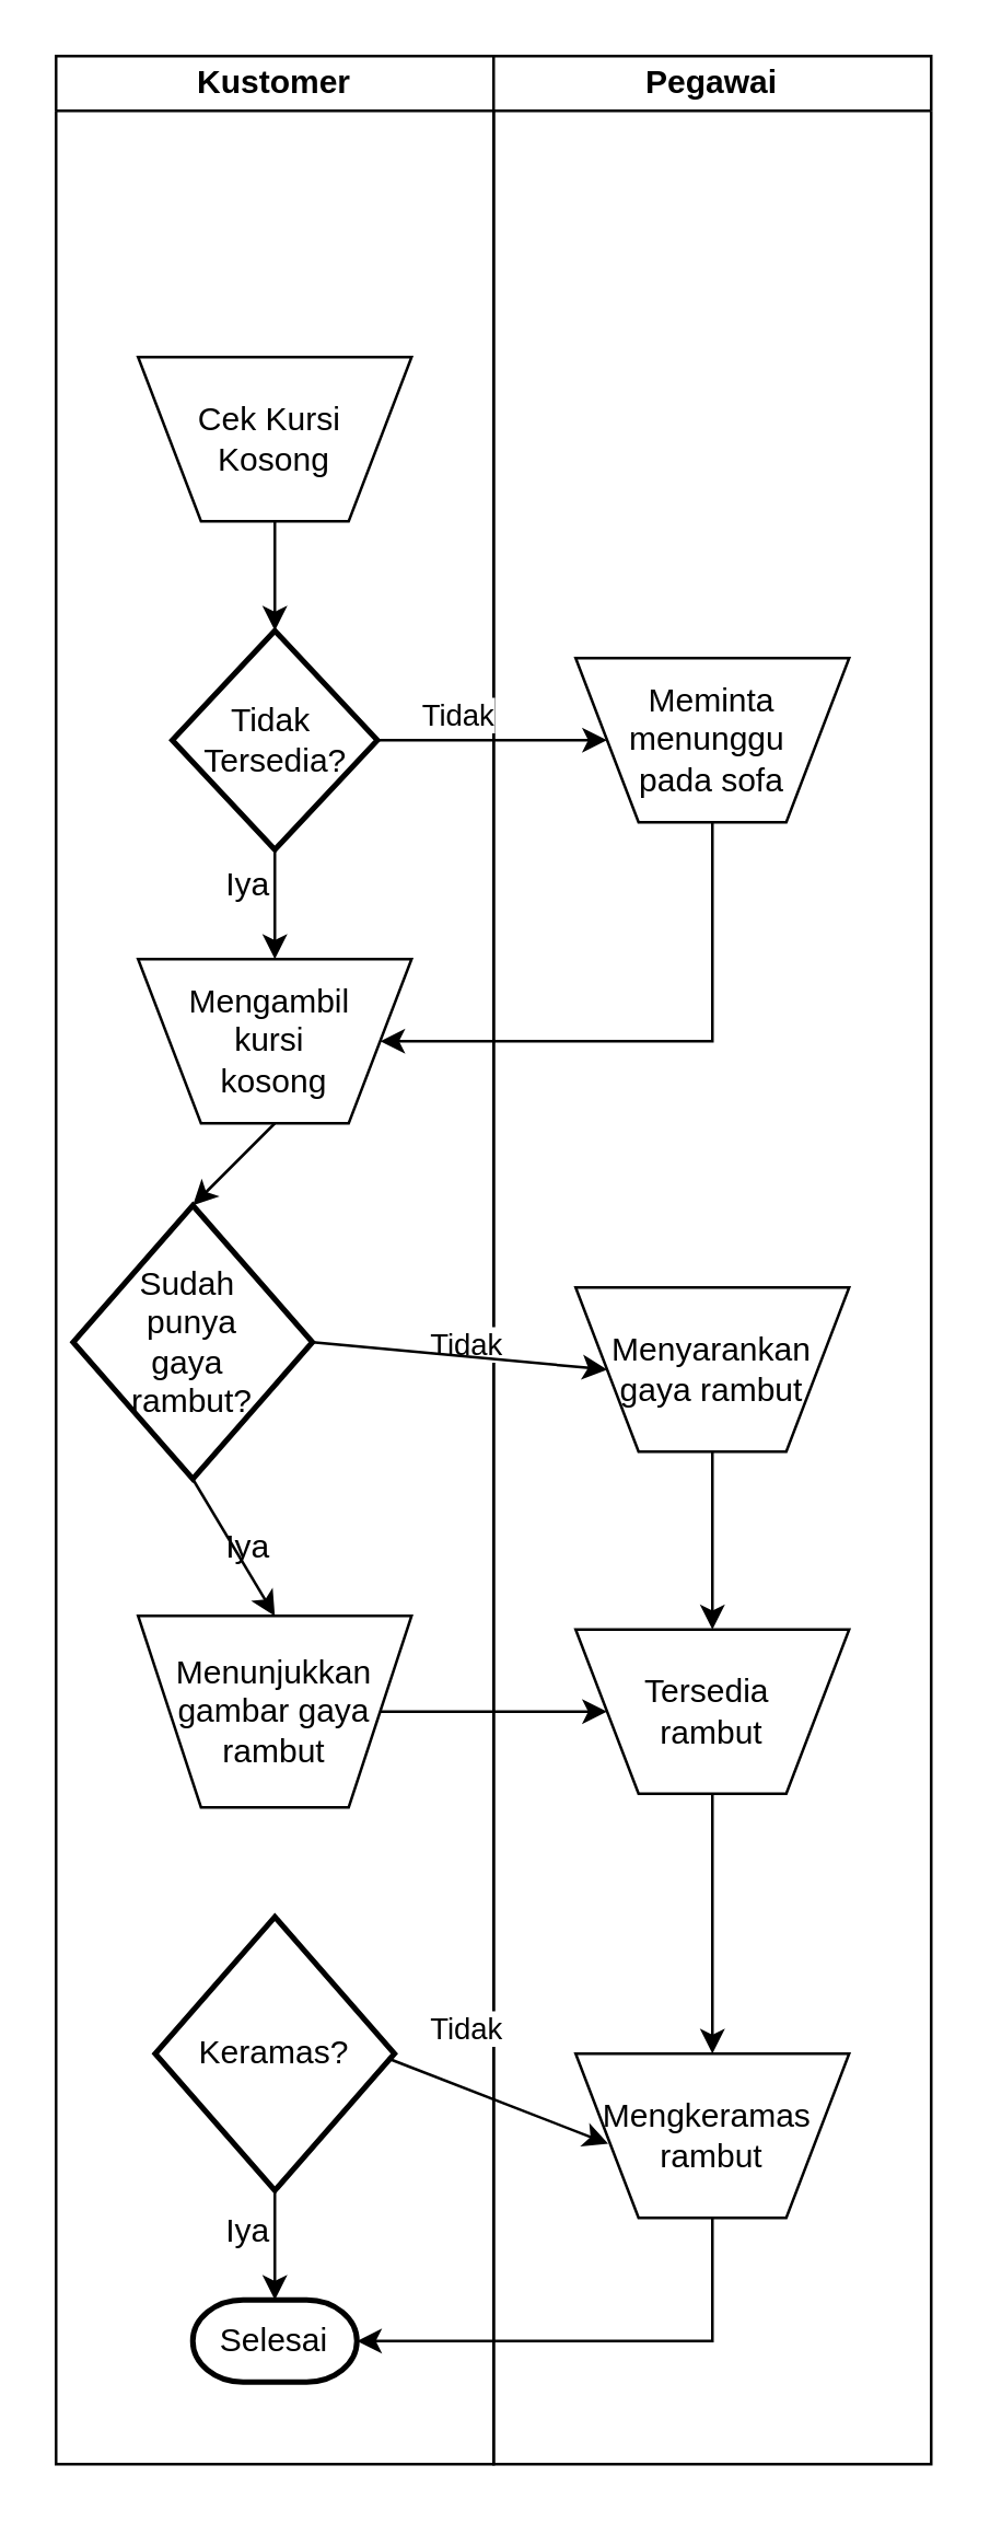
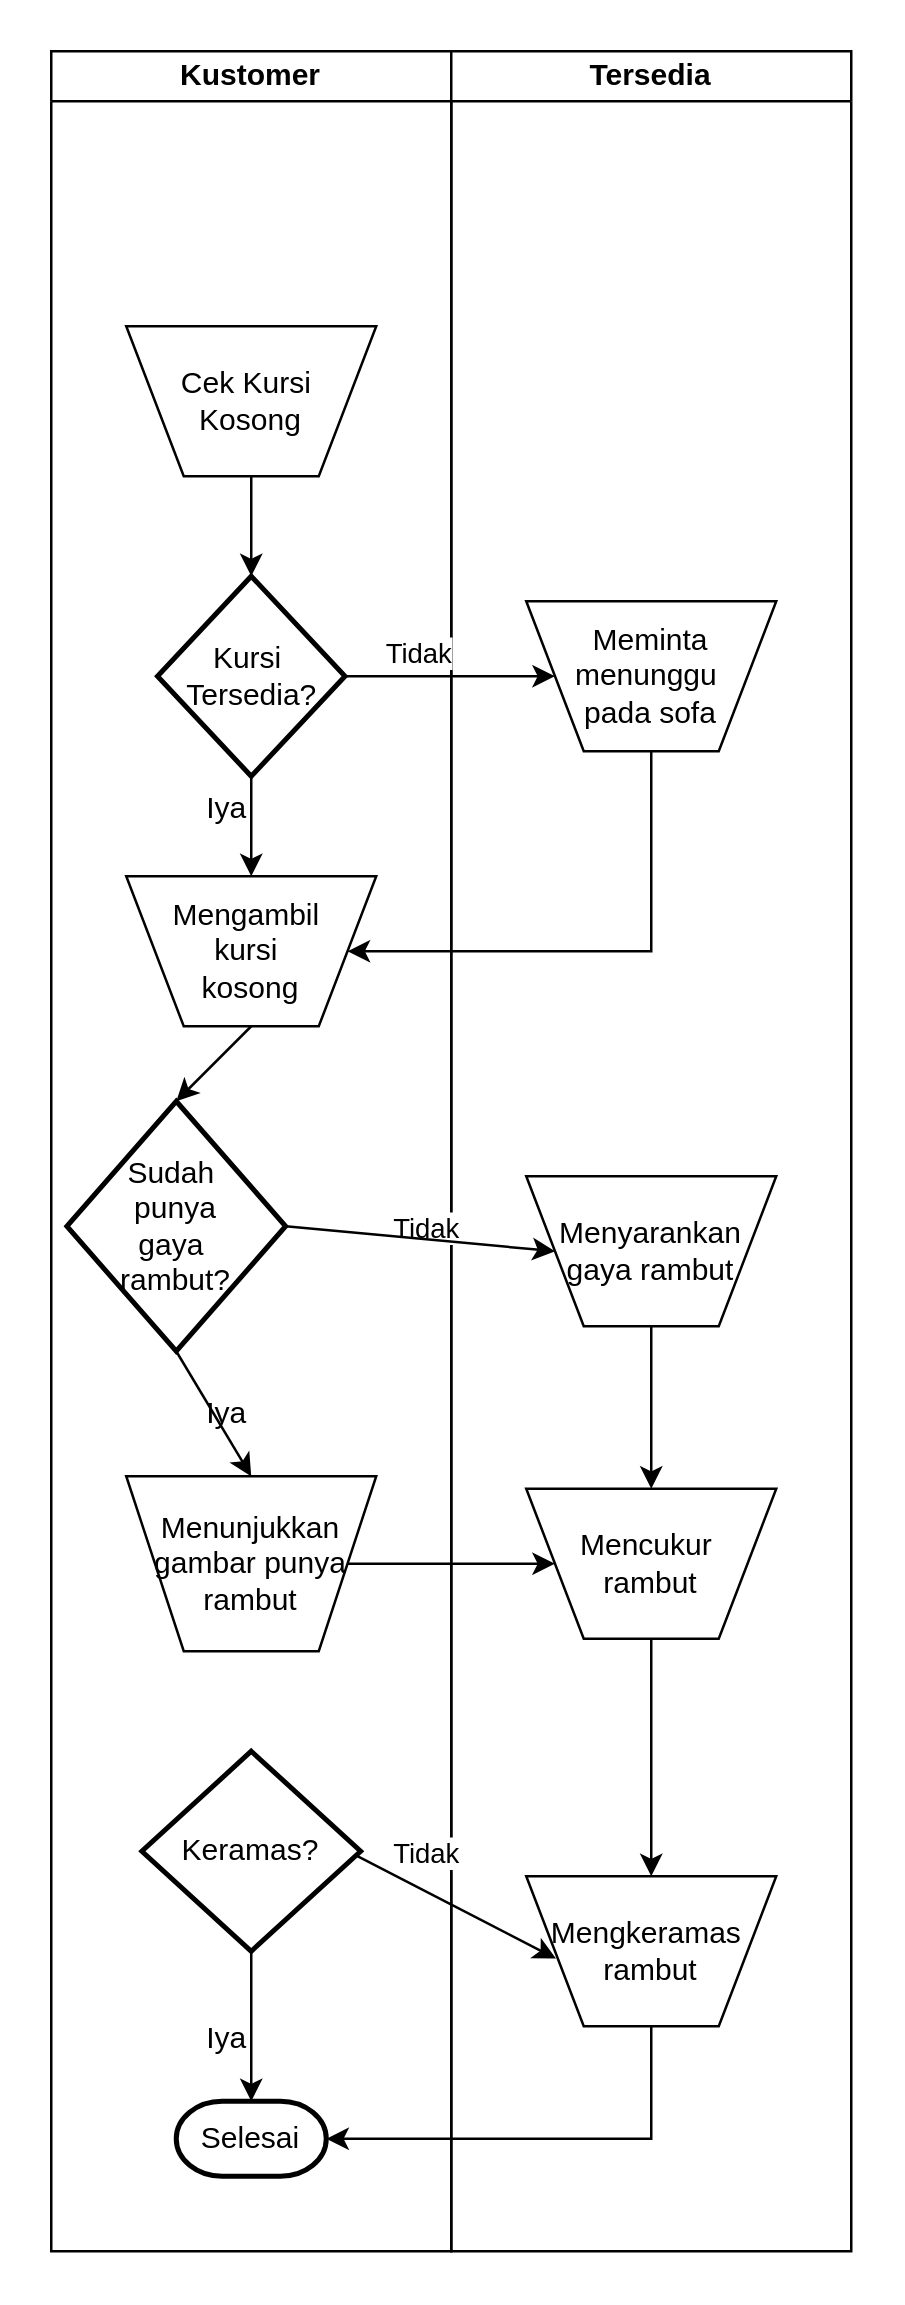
  <mxCell id="0" />
  <mxCell id="1" parent="0" />
  <mxCell id="2" value="Kustomer" style="swimlane;startSize=20;whiteSpace=wrap;html=1;" vertex="1" parent="1"><mxGeometry x="20" y="20" width="160" height="880" as="geometry" /></mxCell>
  <mxCell id="3" value="Cek Kursi&amp;nbsp;&lt;div&gt;Kosong&lt;/div&gt;" style="verticalLabelPosition=middle;verticalAlign=middle;html=1;shape=trapezoid;perimeter=trapezoidPerimeter;whiteSpace=wrap;size=0.23;arcSize=10;flipV=1;labelPosition=center;align=center;" vertex="1" parent="2"><mxGeometry x="30" y="110" width="100" height="60" as="geometry" /></mxCell>
- <mxCell id="4" value="Tidak&amp;nbsp;&lt;div&gt;Tersedia?&lt;/div&gt;" style="strokeWidth=2;html=1;shape=mxgraph.flowchart.decision;whiteSpace=wrap;" vertex="1" parent="2"><mxGeometry x="42.5" y="210" width="75" height="80" as="geometry" /></mxCell>
+ <mxCell id="4" value="Kursi&amp;nbsp;&lt;div&gt;Tersedia?&lt;/div&gt;" style="strokeWidth=2;html=1;shape=mxgraph.flowchart.decision;whiteSpace=wrap;" vertex="1" parent="2"><mxGeometry x="42.5" y="210" width="75" height="80" as="geometry" /></mxCell>
  <mxCell id="5" value="" style="endArrow=classic;html=1;rounded=0;exitX=0.5;exitY=1;exitDx=0;exitDy=0;entryX=0.5;entryY=0;entryDx=0;entryDy=0;entryPerimeter=0;" edge="1" parent="2" source="3" target="4"><mxGeometry width="50" height="50" relative="1" as="geometry"><mxPoint x="90" y="80" as="sourcePoint" /><mxPoint x="90" y="120" as="targetPoint" /></mxGeometry></mxCell>
  <mxCell id="6" value="Iya" style="text;html=1;align=center;verticalAlign=middle;resizable=0;points=[];autosize=1;strokeColor=none;fillColor=none;" vertex="1" parent="2"><mxGeometry x="50" y="530" width="40" height="30" as="geometry" /></mxCell>
  <mxCell id="7" value="Iya" style="text;html=1;align=center;verticalAlign=middle;resizable=0;points=[];autosize=1;strokeColor=none;fillColor=none;" vertex="1" parent="2"><mxGeometry x="50" y="780" width="40" height="30" as="geometry" /></mxCell>
- <mxCell id="8" value="Pegawai" style="swimlane;startSize=20;whiteSpace=wrap;html=1;" vertex="1" parent="1"><mxGeometry x="180" y="20" width="160" height="880" as="geometry" /></mxCell>
+ <mxCell id="8" value="Tersedia" style="swimlane;startSize=20;whiteSpace=wrap;html=1;" vertex="1" parent="1"><mxGeometry x="180" y="20" width="160" height="880" as="geometry" /></mxCell>
  <mxCell id="9" value="Meminta menunggu&amp;nbsp;&lt;div&gt;pada sofa&lt;/div&gt;" style="verticalLabelPosition=middle;verticalAlign=middle;html=1;shape=trapezoid;perimeter=trapezoidPerimeter;whiteSpace=wrap;size=0.23;arcSize=10;flipV=1;labelPosition=center;align=center;" vertex="1" parent="8"><mxGeometry x="30" y="220" width="100" height="60" as="geometry" /></mxCell>
  <mxCell id="10" value="Menyarankan gaya rambut" style="verticalLabelPosition=middle;verticalAlign=middle;html=1;shape=trapezoid;perimeter=trapezoidPerimeter;whiteSpace=wrap;size=0.23;arcSize=10;flipV=1;labelPosition=center;align=center;" vertex="1" parent="8"><mxGeometry x="30" y="450" width="100" height="60" as="geometry" /></mxCell>
  <mxCell id="11" value="Mengkeramas&amp;nbsp;&lt;div&gt;rambut&lt;/div&gt;" style="verticalLabelPosition=middle;verticalAlign=middle;html=1;shape=trapezoid;perimeter=trapezoidPerimeter;whiteSpace=wrap;size=0.23;arcSize=10;flipV=1;labelPosition=center;align=center;" vertex="1" parent="8"><mxGeometry x="30" y="730" width="100" height="60" as="geometry" /></mxCell>
- <mxCell id="12" value="Tersedia&amp;nbsp;&lt;div&gt;rambut&lt;/div&gt;" style="verticalLabelPosition=middle;verticalAlign=middle;html=1;shape=trapezoid;perimeter=trapezoidPerimeter;whiteSpace=wrap;size=0.23;arcSize=10;flipV=1;labelPosition=center;align=center;" vertex="1" parent="8"><mxGeometry x="30" y="575" width="100" height="60" as="geometry" /></mxCell>
+ <mxCell id="12" value="Mencukur&amp;nbsp;&lt;div&gt;rambut&lt;/div&gt;" style="verticalLabelPosition=middle;verticalAlign=middle;html=1;shape=trapezoid;perimeter=trapezoidPerimeter;whiteSpace=wrap;size=0.23;arcSize=10;flipV=1;labelPosition=center;align=center;" vertex="1" parent="8"><mxGeometry x="30" y="575" width="100" height="60" as="geometry" /></mxCell>
  <mxCell id="13" value="" style="endArrow=classic;html=1;rounded=0;exitX=0.5;exitY=1;exitDx=0;exitDy=0;entryX=0.5;entryY=0;entryDx=0;entryDy=0;" edge="1" parent="8" source="10" target="12"><mxGeometry width="50" height="50" relative="1" as="geometry"><mxPoint x="320" y="250" as="sourcePoint" /><mxPoint x="310" y="300" as="targetPoint" /></mxGeometry></mxCell>
  <mxCell id="14" value="" style="endArrow=classic;html=1;rounded=0;exitX=0.5;exitY=1;exitDx=0;exitDy=0;entryX=0.5;entryY=0;entryDx=0;entryDy=0;" edge="1" parent="8" source="12" target="11"><mxGeometry width="50" height="50" relative="1" as="geometry"><mxPoint x="90" y="520" as="sourcePoint" /><mxPoint x="90" y="570" as="targetPoint" /></mxGeometry></mxCell>
  <mxCell id="15" value="Mengambil&amp;nbsp;&lt;div&gt;kursi&amp;nbsp;&lt;/div&gt;&lt;div&gt;kosong&lt;/div&gt;" style="verticalLabelPosition=middle;verticalAlign=middle;html=1;shape=trapezoid;perimeter=trapezoidPerimeter;whiteSpace=wrap;size=0.23;arcSize=10;flipV=1;labelPosition=center;align=center;" vertex="1" parent="1"><mxGeometry x="50" y="350" width="100" height="60" as="geometry" /></mxCell>
  <mxCell id="16" value="Sudah&amp;nbsp;&lt;div&gt;punya&lt;div&gt;gaya&amp;nbsp;&lt;/div&gt;&lt;div&gt;rambut?&lt;/div&gt;&lt;/div&gt;" style="strokeWidth=2;html=1;shape=mxgraph.flowchart.decision;whiteSpace=wrap;" vertex="1" parent="1"><mxGeometry x="26.25" y="440" width="87.5" height="100" as="geometry" /></mxCell>
- <mxCell id="17" value="&lt;div&gt;&lt;span style=&quot;background-color: transparent; color: light-dark(rgb(0, 0, 0), rgb(255, 255, 255));&quot;&gt;Menunjukkan gambar gaya rambut&lt;/span&gt;&lt;/div&gt;" style="verticalLabelPosition=middle;verticalAlign=middle;html=1;shape=trapezoid;perimeter=trapezoidPerimeter;whiteSpace=wrap;size=0.23;arcSize=10;flipV=1;labelPosition=center;align=center;" vertex="1" parent="1"><mxGeometry x="50" y="590" width="100" height="70" as="geometry" /></mxCell>
- <mxCell id="18" value="Keramas?" style="strokeWidth=2;html=1;shape=mxgraph.flowchart.decision;whiteSpace=wrap;" vertex="1" parent="1"><mxGeometry x="56.25" y="700" width="87.5" height="100" as="geometry" /></mxCell>
+ <mxCell id="17" value="&lt;div&gt;&lt;span style=&quot;background-color: transparent; color: light-dark(rgb(0, 0, 0), rgb(255, 255, 255));&quot;&gt;Menunjukkan gambar punya rambut&lt;/span&gt;&lt;/div&gt;" style="verticalLabelPosition=middle;verticalAlign=middle;html=1;shape=trapezoid;perimeter=trapezoidPerimeter;whiteSpace=wrap;size=0.23;arcSize=10;flipV=1;labelPosition=center;align=center;" vertex="1" parent="1"><mxGeometry x="50" y="590" width="100" height="70" as="geometry" /></mxCell>
+ <mxCell id="18" value="Keramas?" style="strokeWidth=2;html=1;shape=mxgraph.flowchart.decision;whiteSpace=wrap;" vertex="1" parent="1"><mxGeometry x="56.25" y="700" width="87.5" height="80" as="geometry" /></mxCell>
  <mxCell id="19" value="Selesai" style="strokeWidth=2;html=1;shape=mxgraph.flowchart.terminator;whiteSpace=wrap;" vertex="1" parent="1"><mxGeometry x="70" y="840" width="60" height="30" as="geometry" /></mxCell>
  <mxCell id="20" value="" style="endArrow=classic;html=1;rounded=0;exitX=0.5;exitY=1;exitDx=0;exitDy=0;entryX=0.5;entryY=0;entryDx=0;entryDy=0;exitPerimeter=0;" edge="1" parent="1" source="4" target="15"><mxGeometry width="50" height="50" relative="1" as="geometry"><mxPoint x="110" y="200" as="sourcePoint" /><mxPoint x="110" y="240" as="targetPoint" /></mxGeometry></mxCell>
  <mxCell id="21" value="" style="endArrow=classic;html=1;rounded=0;exitX=0.5;exitY=1;exitDx=0;exitDy=0;entryX=0.5;entryY=0;entryDx=0;entryDy=0;entryPerimeter=0;" edge="1" parent="1" source="15" target="16"><mxGeometry width="50" height="50" relative="1" as="geometry"><mxPoint x="240" y="240" as="sourcePoint" /><mxPoint x="230" y="290" as="targetPoint" /></mxGeometry></mxCell>
  <mxCell id="22" value="" style="endArrow=classic;html=1;rounded=0;exitX=1;exitY=0.5;exitDx=0;exitDy=0;entryX=0;entryY=0.5;entryDx=0;entryDy=0;" edge="1" parent="1" source="17" target="12"><mxGeometry width="50" height="50" relative="1" as="geometry"><mxPoint x="460" y="230" as="sourcePoint" /><mxPoint x="450" y="280" as="targetPoint" /></mxGeometry></mxCell>
  <mxCell id="23" value="" style="endArrow=classic;html=1;rounded=0;exitX=1;exitY=0.5;exitDx=0;exitDy=0;exitPerimeter=0;entryX=0;entryY=0.5;entryDx=0;entryDy=0;" edge="1" parent="1" source="4" target="9"><mxGeometry width="50" height="50" relative="1" as="geometry"><mxPoint x="470" y="240" as="sourcePoint" /><mxPoint x="460" y="290" as="targetPoint" /></mxGeometry></mxCell>
  <mxCell id="24" value="Tidak" style="edgeLabel;html=1;align=center;verticalAlign=middle;resizable=0;points=[];" vertex="1" connectable="0" parent="23"><mxGeometry x="-0.306" relative="1" as="geometry"><mxPoint y="-10" as="offset" /></mxGeometry></mxCell>
  <mxCell id="25" value="Tidak" style="edgeLabel;html=1;align=center;verticalAlign=middle;resizable=0;points=[];" vertex="1" connectable="0" parent="23"><mxGeometry x="-0.306" relative="1" as="geometry"><mxPoint x="3" y="220" as="offset" /></mxGeometry></mxCell>
  <mxCell id="26" value="Tidak" style="edgeLabel;html=1;align=center;verticalAlign=middle;resizable=0;points=[];" vertex="1" connectable="0" parent="23"><mxGeometry x="-0.306" relative="1" as="geometry"><mxPoint x="3" y="470" as="offset" /></mxGeometry></mxCell>
  <mxCell id="27" value="" style="endArrow=classic;html=1;rounded=0;exitX=0.5;exitY=1;exitDx=0;exitDy=0;exitPerimeter=0;entryX=0.5;entryY=0;entryDx=0;entryDy=0;entryPerimeter=0;" edge="1" parent="1" source="18" target="19"><mxGeometry width="50" height="50" relative="1" as="geometry"><mxPoint x="480" y="250" as="sourcePoint" /><mxPoint x="470" y="300" as="targetPoint" /></mxGeometry></mxCell>
  <mxCell id="28" value="" style="endArrow=classic;html=1;rounded=0;exitX=1;exitY=0.5;exitDx=0;exitDy=0;exitPerimeter=0;entryX=0;entryY=0.5;entryDx=0;entryDy=0;" edge="1" parent="1" source="16" target="10"><mxGeometry width="50" height="50" relative="1" as="geometry"><mxPoint x="490" y="260" as="sourcePoint" /><mxPoint x="480" y="310" as="targetPoint" /></mxGeometry></mxCell>
  <mxCell id="29" value="" style="endArrow=classic;html=1;rounded=0;exitX=0.5;exitY=1;exitDx=0;exitDy=0;exitPerimeter=0;entryX=0.5;entryY=0;entryDx=0;entryDy=0;" edge="1" parent="1" source="16" target="17"><mxGeometry width="50" height="50" relative="1" as="geometry"><mxPoint x="100" y="550" as="sourcePoint" /><mxPoint x="90" y="600" as="targetPoint" /></mxGeometry></mxCell>
  <mxCell id="30" value="" style="endArrow=classic;html=1;rounded=0;exitX=0.5;exitY=1;exitDx=0;exitDy=0;entryX=1;entryY=0.5;entryDx=0;entryDy=0;entryPerimeter=0;" edge="1" parent="1" source="11" target="19"><mxGeometry width="50" height="50" relative="1" as="geometry"><mxPoint x="270" y="650" as="sourcePoint" /><mxPoint x="160" y="840" as="targetPoint" /><Array as="points"><mxPoint x="260" y="855" /></Array></mxGeometry></mxCell>
  <mxCell id="31" value="" style="endArrow=classic;html=1;rounded=0;exitX=0.5;exitY=1;exitDx=0;exitDy=0;entryX=1;entryY=0.5;entryDx=0;entryDy=0;" edge="1" parent="1" source="9" target="15"><mxGeometry width="50" height="50" relative="1" as="geometry"><mxPoint x="148" y="280" as="sourcePoint" /><mxPoint x="222" y="280" as="targetPoint" /><Array as="points"><mxPoint x="260" y="380" /></Array></mxGeometry></mxCell>
  <mxCell id="32" value="Iya" style="text;html=1;align=center;verticalAlign=middle;resizable=0;points=[];autosize=1;strokeColor=none;fillColor=none;" vertex="1" parent="1"><mxGeometry x="70" y="308" width="40" height="30" as="geometry" /></mxCell>
  <mxCell id="33" value="" style="endArrow=classic;html=1;rounded=0;exitX=0.972;exitY=0.517;exitDx=0;exitDy=0;entryX=0.119;entryY=0.451;entryDx=0;entryDy=0;entryPerimeter=0;exitPerimeter=0;" edge="1" parent="1" source="18" target="11"><mxGeometry width="50" height="50" relative="1" as="geometry"><mxPoint x="110" y="670" as="sourcePoint" /><mxPoint x="110" y="710" as="targetPoint" /></mxGeometry></mxCell>
